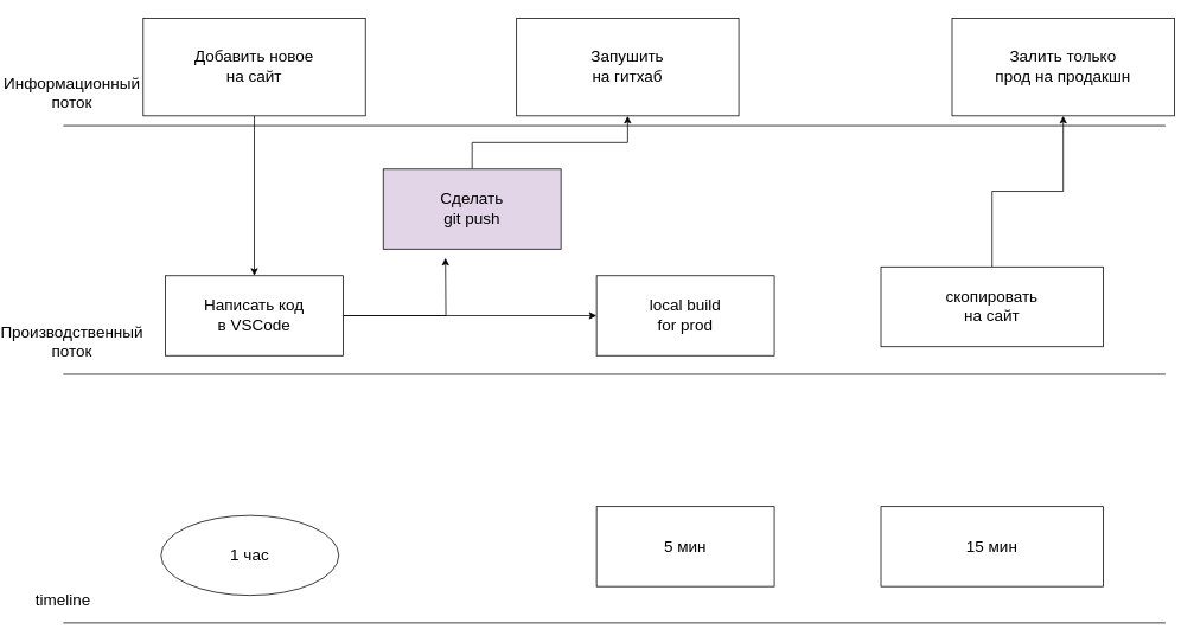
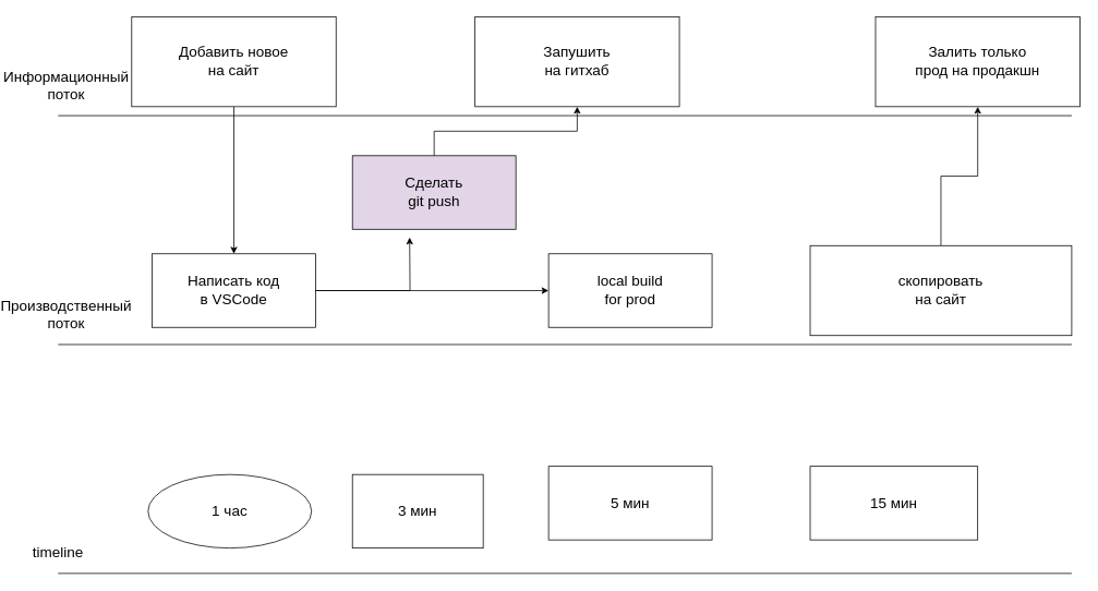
  <mxCell id="0" />
  <mxCell id="1" parent="0" />
  <mxCell id="2" value="" style="endArrow=none;html=1;rounded=0;edgeStyle=orthogonalEdgeStyle;fontSize=18;" edge="1" parent="1"><mxGeometry width="50" height="50" relative="1" as="geometry"><mxPoint x="50" y="141" as="sourcePoint" /><mxPoint x="1290" y="141" as="targetPoint" /></mxGeometry></mxCell>
  <mxCell id="3" value="Информационный поток" style="text;html=1;strokeColor=none;fillColor=none;align=center;verticalAlign=middle;whiteSpace=wrap;rounded=0;fontSize=18;" vertex="1" parent="1"><mxGeometry x="30" y="90" width="60" height="30" as="geometry" /></mxCell>
  <mxCell id="4" value="Производственный поток" style="text;html=1;strokeColor=none;fillColor=none;align=center;verticalAlign=middle;whiteSpace=wrap;rounded=0;fontSize=18;" vertex="1" parent="1"><mxGeometry x="30" y="370" width="60" height="30" as="geometry" /></mxCell>
  <mxCell id="5" value="" style="endArrow=none;html=1;rounded=0;edgeStyle=orthogonalEdgeStyle;fontSize=18;" edge="1" parent="1"><mxGeometry width="50" height="50" relative="1" as="geometry"><mxPoint x="50" y="421" as="sourcePoint" /><mxPoint x="1290" y="421" as="targetPoint" /></mxGeometry></mxCell>
  <mxCell id="6" value="timeline" style="text;html=1;strokeColor=none;fillColor=none;align=center;verticalAlign=middle;whiteSpace=wrap;rounded=0;fontSize=18;" vertex="1" parent="1"><mxGeometry x="20" y="660" width="60" height="30" as="geometry" /></mxCell>
  <mxCell id="7" value="" style="endArrow=none;html=1;rounded=0;edgeStyle=orthogonalEdgeStyle;fontSize=18;" edge="1" parent="1"><mxGeometry width="50" height="50" relative="1" as="geometry"><mxPoint x="50" y="701" as="sourcePoint" /><mxPoint x="1290" y="701" as="targetPoint" /></mxGeometry></mxCell>
  <mxCell id="8" style="edgeStyle=orthogonalEdgeStyle;rounded=0;orthogonalLoop=1;jettySize=auto;html=1;entryX=0.5;entryY=0;entryDx=0;entryDy=0;" edge="1" parent="1" source="9" target="13"><mxGeometry relative="1" as="geometry" /></mxCell>
  <mxCell id="9" value="Добавить новое &lt;br&gt;на сайт" style="rounded=0;whiteSpace=wrap;html=1;fontSize=18;" vertex="1" parent="1"><mxGeometry x="140" y="20" width="250" height="110" as="geometry" /></mxCell>
  <mxCell id="10" value="Залить только&lt;br&gt;прод на продакшн" style="rounded=0;whiteSpace=wrap;html=1;fontSize=18;" vertex="1" parent="1"><mxGeometry x="1050" y="20" width="250" height="110" as="geometry" /></mxCell>
  <mxCell id="11" style="edgeStyle=orthogonalEdgeStyle;rounded=0;orthogonalLoop=1;jettySize=auto;html=1;" edge="1" parent="1" source="13"><mxGeometry relative="1" as="geometry"><mxPoint x="480" y="290" as="targetPoint" /></mxGeometry></mxCell>
  <mxCell id="12" style="edgeStyle=orthogonalEdgeStyle;rounded=0;orthogonalLoop=1;jettySize=auto;html=1;entryX=0;entryY=0.5;entryDx=0;entryDy=0;" edge="1" parent="1" source="13" target="17"><mxGeometry relative="1" as="geometry" /></mxCell>
  <mxCell id="13" value="Написать код&lt;br&gt;в VSCode" style="rounded=0;whiteSpace=wrap;html=1;fontSize=18;" vertex="1" parent="1"><mxGeometry x="165" y="310" width="200" height="90" as="geometry" /></mxCell>
  <mxCell id="14" style="edgeStyle=orthogonalEdgeStyle;rounded=0;orthogonalLoop=1;jettySize=auto;html=1;" edge="1" parent="1" source="15" target="16"><mxGeometry relative="1" as="geometry" /></mxCell>
  <mxCell id="15" value="Сделать&lt;br&gt;git push" style="rounded=0;whiteSpace=wrap;html=1;fontSize=18;fillColor=#e1d5e7;" vertex="1" parent="1"><mxGeometry x="410" y="190" width="200" height="90" as="geometry" /></mxCell>
  <mxCell id="16" value="Запушить &lt;br&gt;на гитхаб" style="rounded=0;whiteSpace=wrap;html=1;fontSize=18;" vertex="1" parent="1"><mxGeometry x="560" y="20" width="250" height="110" as="geometry" /></mxCell>
  <mxCell id="17" value="local build&lt;br&gt;for prod" style="rounded=0;whiteSpace=wrap;html=1;fontSize=18;" vertex="1" parent="1"><mxGeometry x="650" y="310" width="200" height="90" as="geometry" /></mxCell>
  <mxCell id="18" style="edgeStyle=orthogonalEdgeStyle;rounded=0;orthogonalLoop=1;jettySize=auto;html=1;entryX=0.5;entryY=1;entryDx=0;entryDy=0;" edge="1" parent="1" source="19" target="10"><mxGeometry relative="1" as="geometry" /></mxCell>
- <mxCell id="19" value="скопировать&lt;br&gt;на сайт" style="rounded=0;whiteSpace=wrap;html=1;fontSize=18;" vertex="1" parent="1"><mxGeometry x="970" y="300" width="250" height="90" as="geometry" /></mxCell>
+ <mxCell id="19" value="скопировать&lt;br&gt;на сайт" style="rounded=0;whiteSpace=wrap;html=1;fontSize=18;" vertex="1" parent="1"><mxGeometry x="970" y="300" width="320" height="110" as="geometry" /></mxCell>
  <mxCell id="20" value="1 час" style="ellipse;whiteSpace=wrap;html=1;fontSize=18;" vertex="1" parent="1"><mxGeometry x="160" y="580" width="200" height="90" as="geometry" /></mxCell>
+ <mxCell id="21" value="3 мин" style="rounded=0;whiteSpace=wrap;html=1;fontSize=18;" vertex="1" parent="1"><mxGeometry x="410" y="580" width="160" height="90" as="geometry" /></mxCell>
  <mxCell id="22" value="5 мин" style="rounded=0;whiteSpace=wrap;html=1;fontSize=18;" vertex="1" parent="1"><mxGeometry x="650" y="570" width="200" height="90" as="geometry" /></mxCell>
- <mxCell id="23" value="15 мин" style="rounded=0;whiteSpace=wrap;html=1;fontSize=18;" vertex="1" parent="1"><mxGeometry x="970" y="570" width="250" height="90" as="geometry" /></mxCell>
+ <mxCell id="23" value="15 мин" style="rounded=0;whiteSpace=wrap;html=1;fontSize=18;" vertex="1" parent="1"><mxGeometry x="970" y="570" width="205" height="90" as="geometry" /></mxCell>
